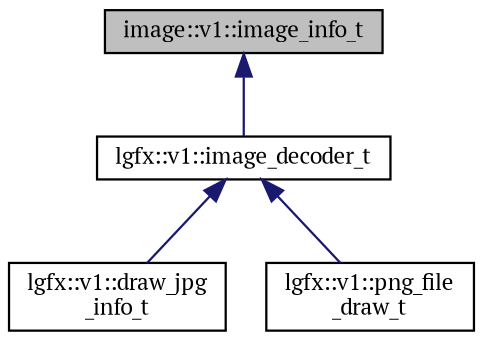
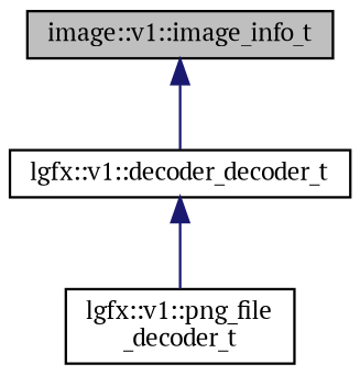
  digraph {
    fontname="PT Serif"
    node [color=black fillcolor=white fontname="PT Serif" fontsize=10 shape=record style=filled]
    edge [color=midnightblue dir=back fontname="PT Serif" fontsize=10 labelfontname=Helvetica labelfontsize=10 style=solid]
    n1 [fillcolor=grey75 fontcolor=black height=0.2 label="image::v1::image_info_t" width=0.4]
-   n2 [height=0.2 label="lgfx::v1::image_decoder_t" width=0.4]
-   n3 [height=0.2 label="lgfx::v1::draw_jpg\l_info_t" width=0.4]
-   n4 [height=0.2 label="lgfx::v1::png_file\l_draw_t" width=0.4]
+   n2 [height=0.2 label="lgfx::v1::decoder_decoder_t" width=0.4]
+   n4 [height=0.2 label="lgfx::v1::png_file\l_decoder_t" width=0.4]
    n1 -> n2
-   n2 -> n3
    n2 -> n4
  }
